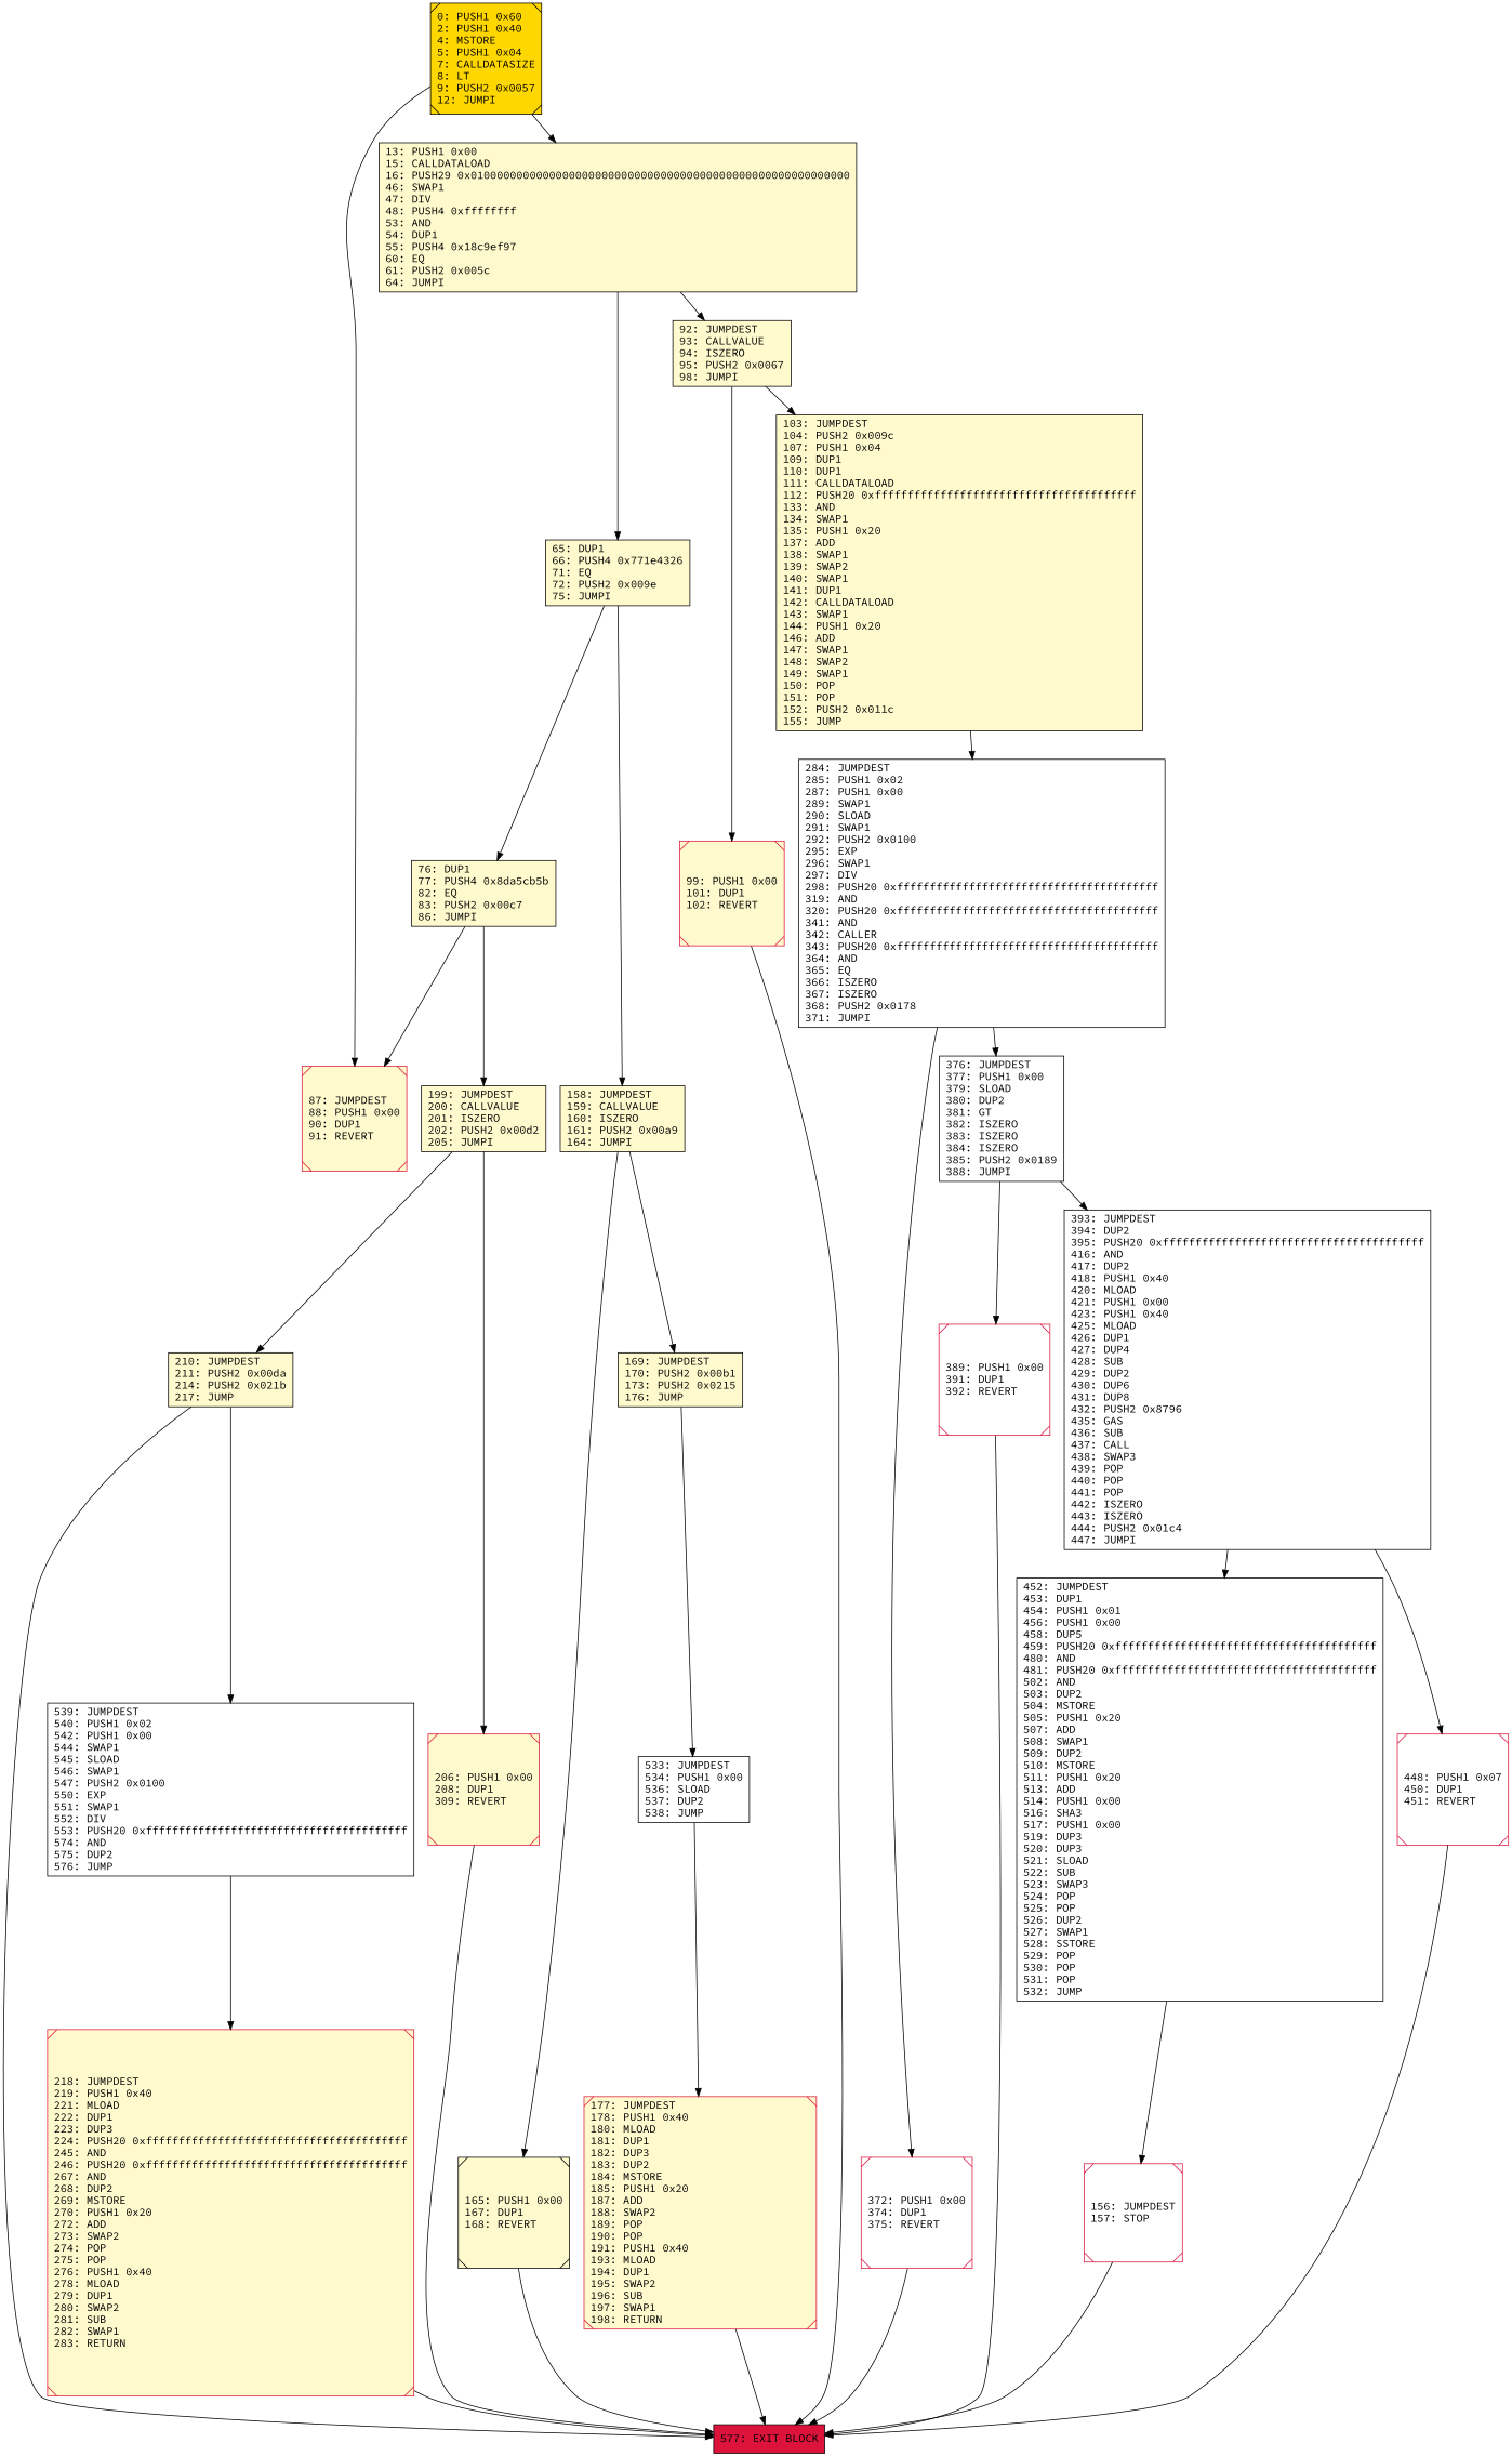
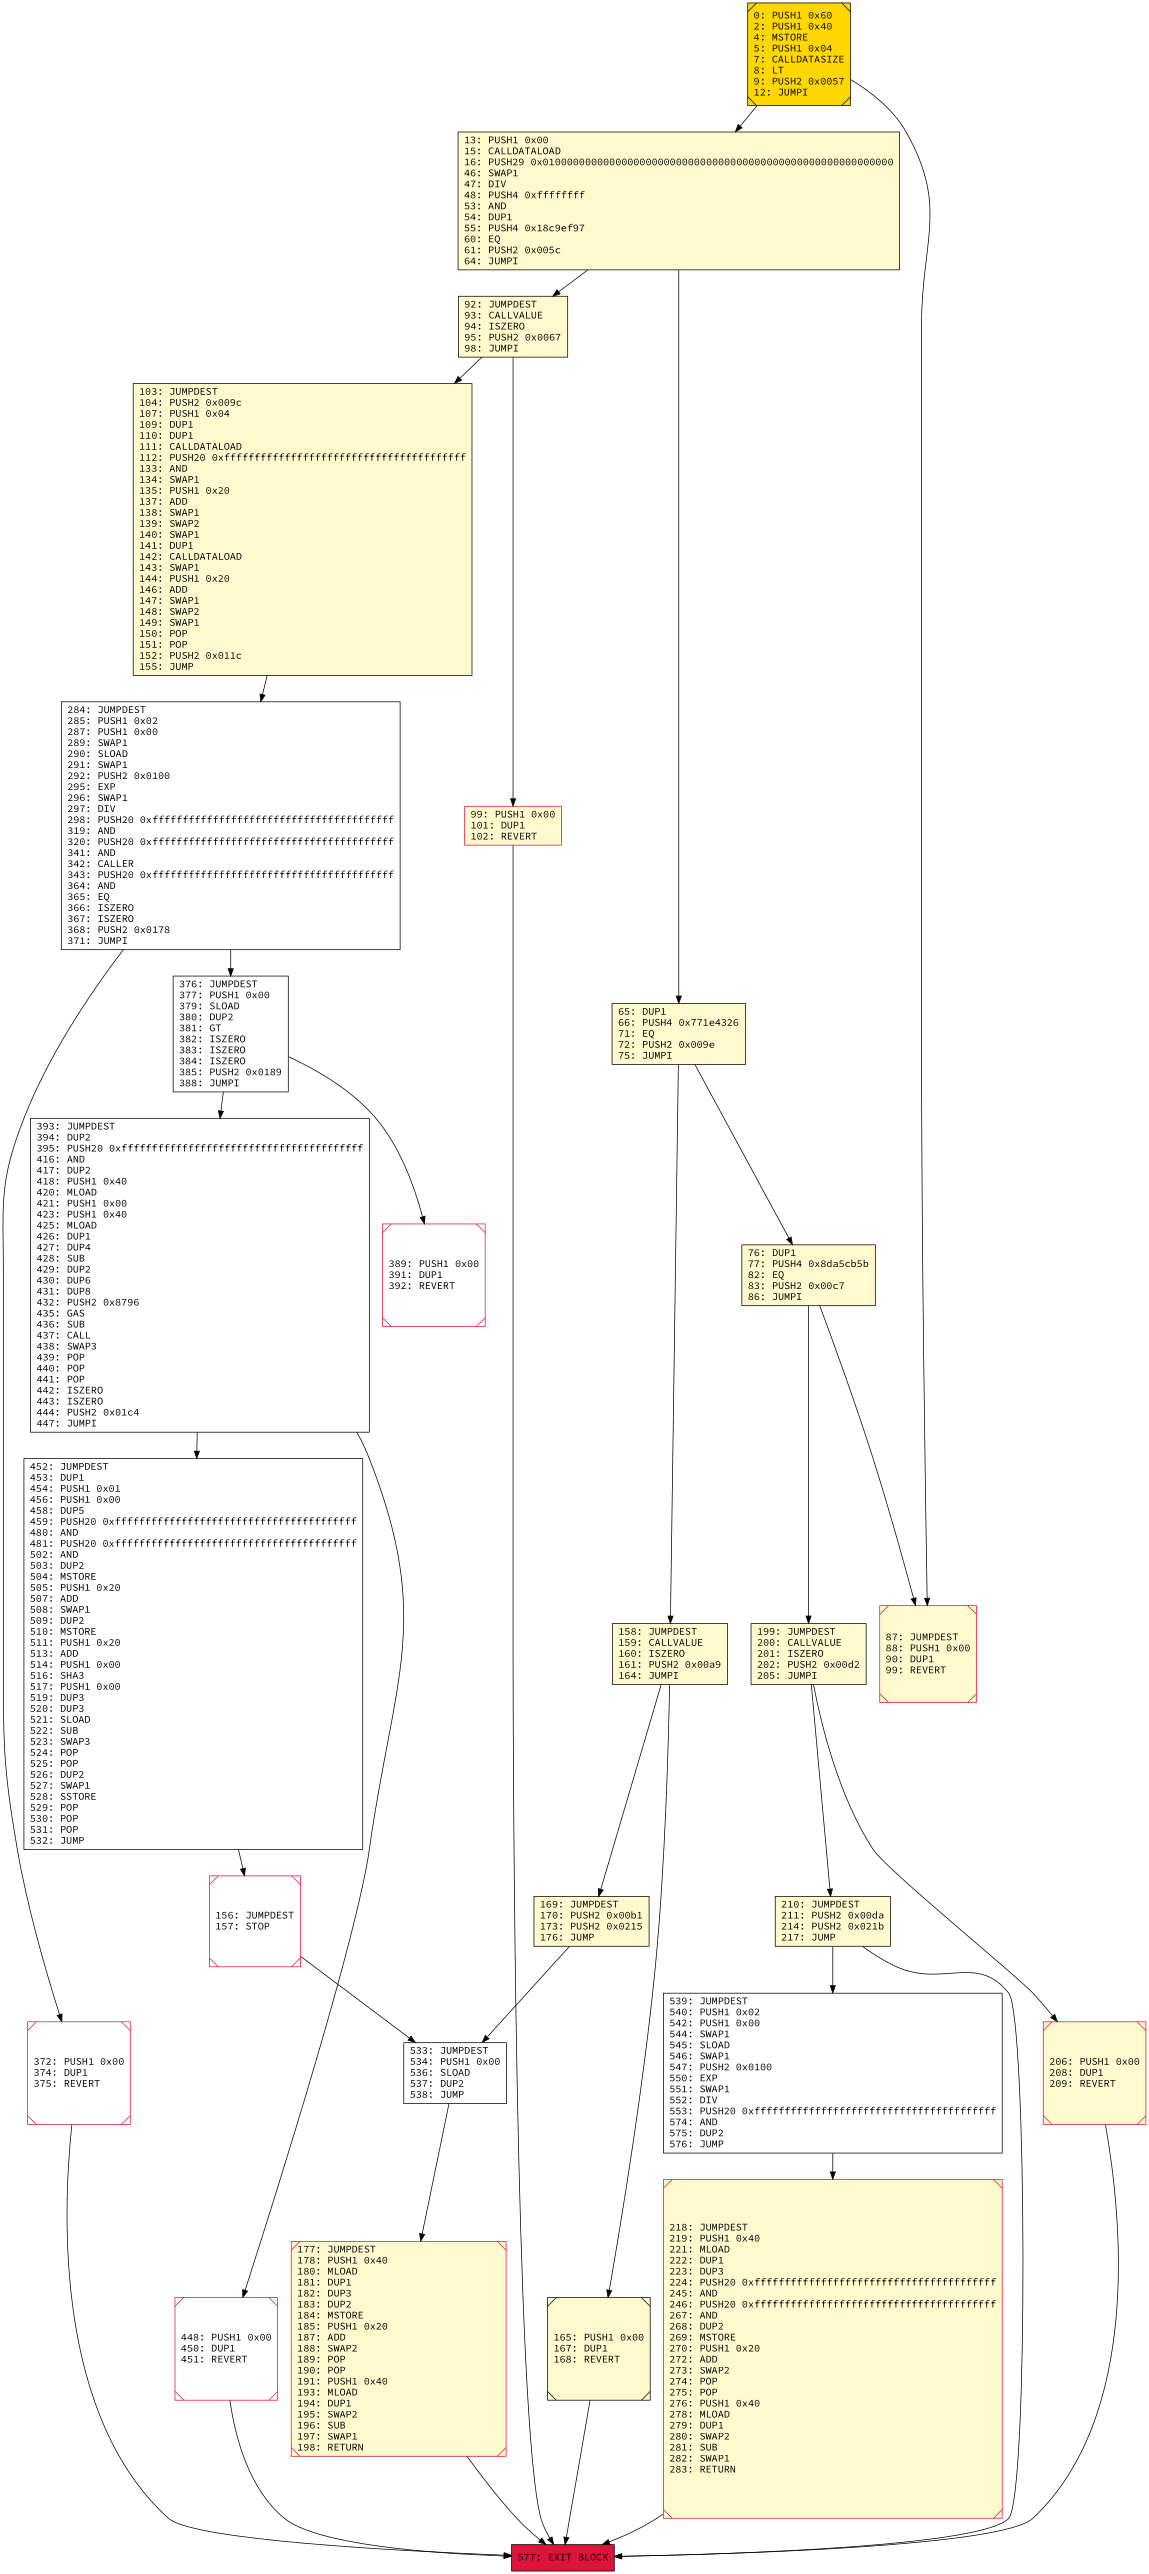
  digraph {
    fontname="Source Code Pro"
    rankdir=UD
    node [color=black fillcolor=lemonchiffon fontcolor=black fontname="Source Code Pro" shape=box style=filled]
    edge [fontname="Source Code Pro"]
    n1 [fillcolor=crimson label="577: EXIT BLOCK\l"]
    n2 [label="76: DUP1\l77: PUSH4 0x8da5cb5b\l82: EQ\l83: PUSH2 0x00c7\l86: JUMPI\l"]
    n3 [label="199: JUMPDEST\l200: CALLVALUE\l201: ISZERO\l202: PUSH2 0x00d2\l205: JUMPI\l"]
-   n4 [color=crimson label="87: JUMPDEST\l88: PUSH1 0x00\l90: DUP1\l91: REVERT\l" shape=Msquare]
+   n4 [color=crimson label="87: JUMPDEST\l88: PUSH1 0x00\l90: DUP1\l99: REVERT\l" shape=Msquare]
    n5 [label="210: JUMPDEST\l211: PUSH2 0x00da\l214: PUSH2 0x021b\l217: JUMP\l"]
-   n6 [color=crimson label="206: PUSH1 0x00\l208: DUP1\l309: REVERT\l" shape=Msquare]
-   n7 [color=crimson label="99: PUSH1 0x00\l101: DUP1\l102: REVERT\l" shape=Msquare]
+   n6 [color=crimson label="206: PUSH1 0x00\l208: DUP1\l209: REVERT\l" shape=Msquare]
+   n7 [color=crimson label="99: PUSH1 0x00\l101: DUP1\l102: REVERT\l"]
    n8 [color=crimson label="177: JUMPDEST\l178: PUSH1 0x40\l180: MLOAD\l181: DUP1\l182: DUP3\l183: DUP2\l184: MSTORE\l185: PUSH1 0x20\l187: ADD\l188: SWAP2\l189: POP\l190: POP\l191: PUSH1 0x40\l193: MLOAD\l194: DUP1\l195: SWAP2\l196: SUB\l197: SWAP1\l198: RETURN\l" shape=Msquare]
    n9 [label="165: PUSH1 0x00\l167: DUP1\l168: REVERT\l" shape=Msquare]
    n10 [fillcolor=white label="452: JUMPDEST\l453: DUP1\l454: PUSH1 0x01\l456: PUSH1 0x00\l458: DUP5\l459: PUSH20 0xffffffffffffffffffffffffffffffffffffffff\l480: AND\l481: PUSH20 0xffffffffffffffffffffffffffffffffffffffff\l502: AND\l503: DUP2\l504: MSTORE\l505: PUSH1 0x20\l507: ADD\l508: SWAP1\l509: DUP2\l510: MSTORE\l511: PUSH1 0x20\l513: ADD\l514: PUSH1 0x00\l516: SHA3\l517: PUSH1 0x00\l519: DUP3\l520: DUP3\l521: SLOAD\l522: SUB\l523: SWAP3\l524: POP\l525: POP\l526: DUP2\l527: SWAP1\l528: SSTORE\l529: POP\l530: POP\l531: POP\l532: JUMP\l"]
    n11 [color=crimson fillcolor=white label="156: JUMPDEST\l157: STOP\l" shape=Msquare]
    n12 [label="13: PUSH1 0x00\l15: CALLDATALOAD\l16: PUSH29 0x0100000000000000000000000000000000000000000000000000000000\l46: SWAP1\l47: DIV\l48: PUSH4 0xffffffff\l53: AND\l54: DUP1\l55: PUSH4 0x18c9ef97\l60: EQ\l61: PUSH2 0x005c\l64: JUMPI\l"]
    n13 [label="65: DUP1\l66: PUSH4 0x771e4326\l71: EQ\l72: PUSH2 0x009e\l75: JUMPI\l"]
    n14 [label="92: JUMPDEST\l93: CALLVALUE\l94: ISZERO\l95: PUSH2 0x0067\l98: JUMPI\l"]
    n15 [label="158: JUMPDEST\l159: CALLVALUE\l160: ISZERO\l161: PUSH2 0x00a9\l164: JUMPI\l"]
    n16 [label="103: JUMPDEST\l104: PUSH2 0x009c\l107: PUSH1 0x04\l109: DUP1\l110: DUP1\l111: CALLDATALOAD\l112: PUSH20 0xffffffffffffffffffffffffffffffffffffffff\l133: AND\l134: SWAP1\l135: PUSH1 0x20\l137: ADD\l138: SWAP1\l139: SWAP2\l140: SWAP1\l141: DUP1\l142: CALLDATALOAD\l143: SWAP1\l144: PUSH1 0x20\l146: ADD\l147: SWAP1\l148: SWAP2\l149: SWAP1\l150: POP\l151: POP\l152: PUSH2 0x011c\l155: JUMP\l"]
    n17 [fillcolor=white label="539: JUMPDEST\l540: PUSH1 0x02\l542: PUSH1 0x00\l544: SWAP1\l545: SLOAD\l546: SWAP1\l547: PUSH2 0x0100\l550: EXP\l551: SWAP1\l552: DIV\l553: PUSH20 0xffffffffffffffffffffffffffffffffffffffff\l574: AND\l575: DUP2\l576: JUMP\l"]
    n18 [color=crimson label="218: JUMPDEST\l219: PUSH1 0x40\l221: MLOAD\l222: DUP1\l223: DUP3\l224: PUSH20 0xffffffffffffffffffffffffffffffffffffffff\l245: AND\l246: PUSH20 0xffffffffffffffffffffffffffffffffffffffff\l267: AND\l268: DUP2\l269: MSTORE\l270: PUSH1 0x20\l272: ADD\l273: SWAP2\l274: POP\l275: POP\l276: PUSH1 0x40\l278: MLOAD\l279: DUP1\l280: SWAP2\l281: SUB\l282: SWAP1\l283: RETURN\l" shape=Msquare]
    n19 [color=crimson fillcolor=white label="372: PUSH1 0x00\l374: DUP1\l375: REVERT\l" shape=Msquare]
    n20 [label="169: JUMPDEST\l170: PUSH2 0x00b1\l173: PUSH2 0x0215\l176: JUMP\l"]
    n21 [fillcolor=white label="533: JUMPDEST\l534: PUSH1 0x00\l536: SLOAD\l537: DUP2\l538: JUMP\l"]
    n22 [fillcolor=white label="284: JUMPDEST\l285: PUSH1 0x02\l287: PUSH1 0x00\l289: SWAP1\l290: SLOAD\l291: SWAP1\l292: PUSH2 0x0100\l295: EXP\l296: SWAP1\l297: DIV\l298: PUSH20 0xffffffffffffffffffffffffffffffffffffffff\l319: AND\l320: PUSH20 0xffffffffffffffffffffffffffffffffffffffff\l341: AND\l342: CALLER\l343: PUSH20 0xffffffffffffffffffffffffffffffffffffffff\l364: AND\l365: EQ\l366: ISZERO\l367: ISZERO\l368: PUSH2 0x0178\l371: JUMPI\l"]
    n23 [fillcolor=white label="376: JUMPDEST\l377: PUSH1 0x00\l379: SLOAD\l380: DUP2\l381: GT\l382: ISZERO\l383: ISZERO\l384: ISZERO\l385: PUSH2 0x0189\l388: JUMPI\l"]
    n24 [color=crimson fillcolor=white label="389: PUSH1 0x00\l391: DUP1\l392: REVERT\l" shape=Msquare]
    n25 [fillcolor=white label="393: JUMPDEST\l394: DUP2\l395: PUSH20 0xffffffffffffffffffffffffffffffffffffffff\l416: AND\l417: DUP2\l418: PUSH1 0x40\l420: MLOAD\l421: PUSH1 0x00\l423: PUSH1 0x40\l425: MLOAD\l426: DUP1\l427: DUP4\l428: SUB\l429: DUP2\l430: DUP6\l431: DUP8\l432: PUSH2 0x8796\l435: GAS\l436: SUB\l437: CALL\l438: SWAP3\l439: POP\l440: POP\l441: POP\l442: ISZERO\l443: ISZERO\l444: PUSH2 0x01c4\l447: JUMPI\l"]
-   n26 [color=crimson fillcolor=white label="448: PUSH1 0x07\l450: DUP1\l451: REVERT\l" shape=Msquare]
+   n26 [color=crimson fillcolor=white label="448: PUSH1 0x00\l450: DUP1\l451: REVERT\l" shape=Msquare]
    n27 [fillcolor=gold label="0: PUSH1 0x60\l2: PUSH1 0x40\l4: MSTORE\l5: PUSH1 0x04\l7: CALLDATASIZE\l8: LT\l9: PUSH2 0x0057\l12: JUMPI\l" shape=Msquare]
    n2 -> n3
    n2 -> n4
    n3 -> n5
    n3 -> n6
    n5 -> n1
    n5 -> n17
    n6 -> n1
    n7 -> n1
    n8 -> n1
    n9 -> n1
    n10 -> n11
-   n11 -> n1
+   n11 -> n21
    n12 -> n13
    n12 -> n14
    n13 -> n2
    n13 -> n15
    n14 -> n7
    n14 -> n16
    n15 -> n9
    n15 -> n20
    n16 -> n22
    n17 -> n18
    n18 -> n1
    n19 -> n1
    n20 -> n21
    n21 -> n8
    n22 -> n19
    n22 -> n23
    n23 -> n24
    n23 -> n25
-   n24 -> n1
    n25 -> n10
    n25 -> n26
    n26 -> n1
    n27 -> n4
    n27 -> n12
  }
